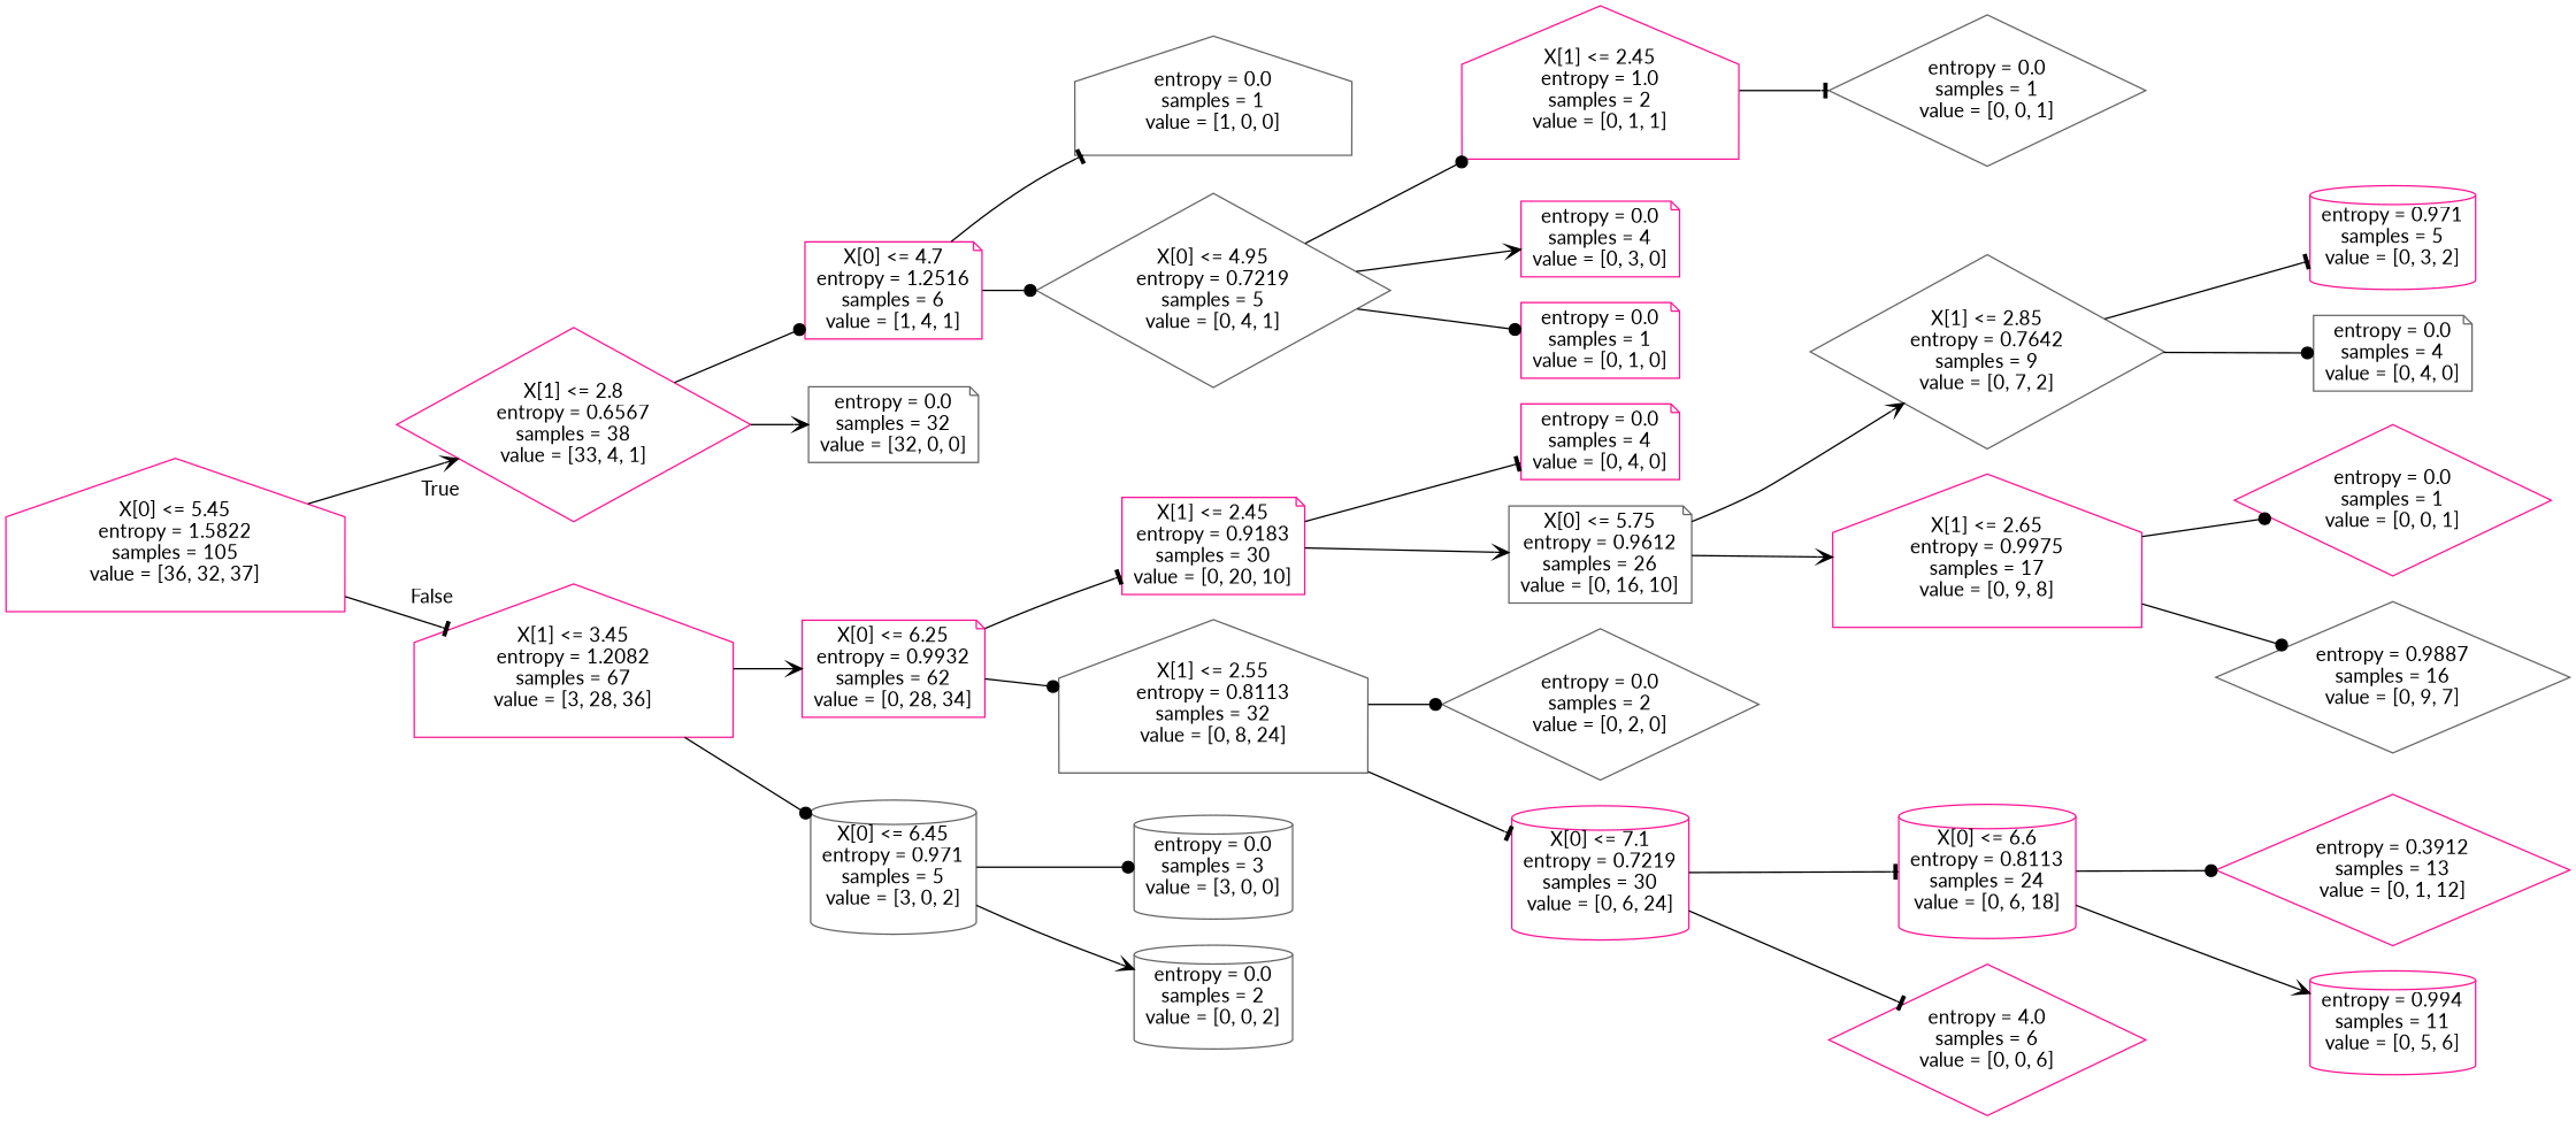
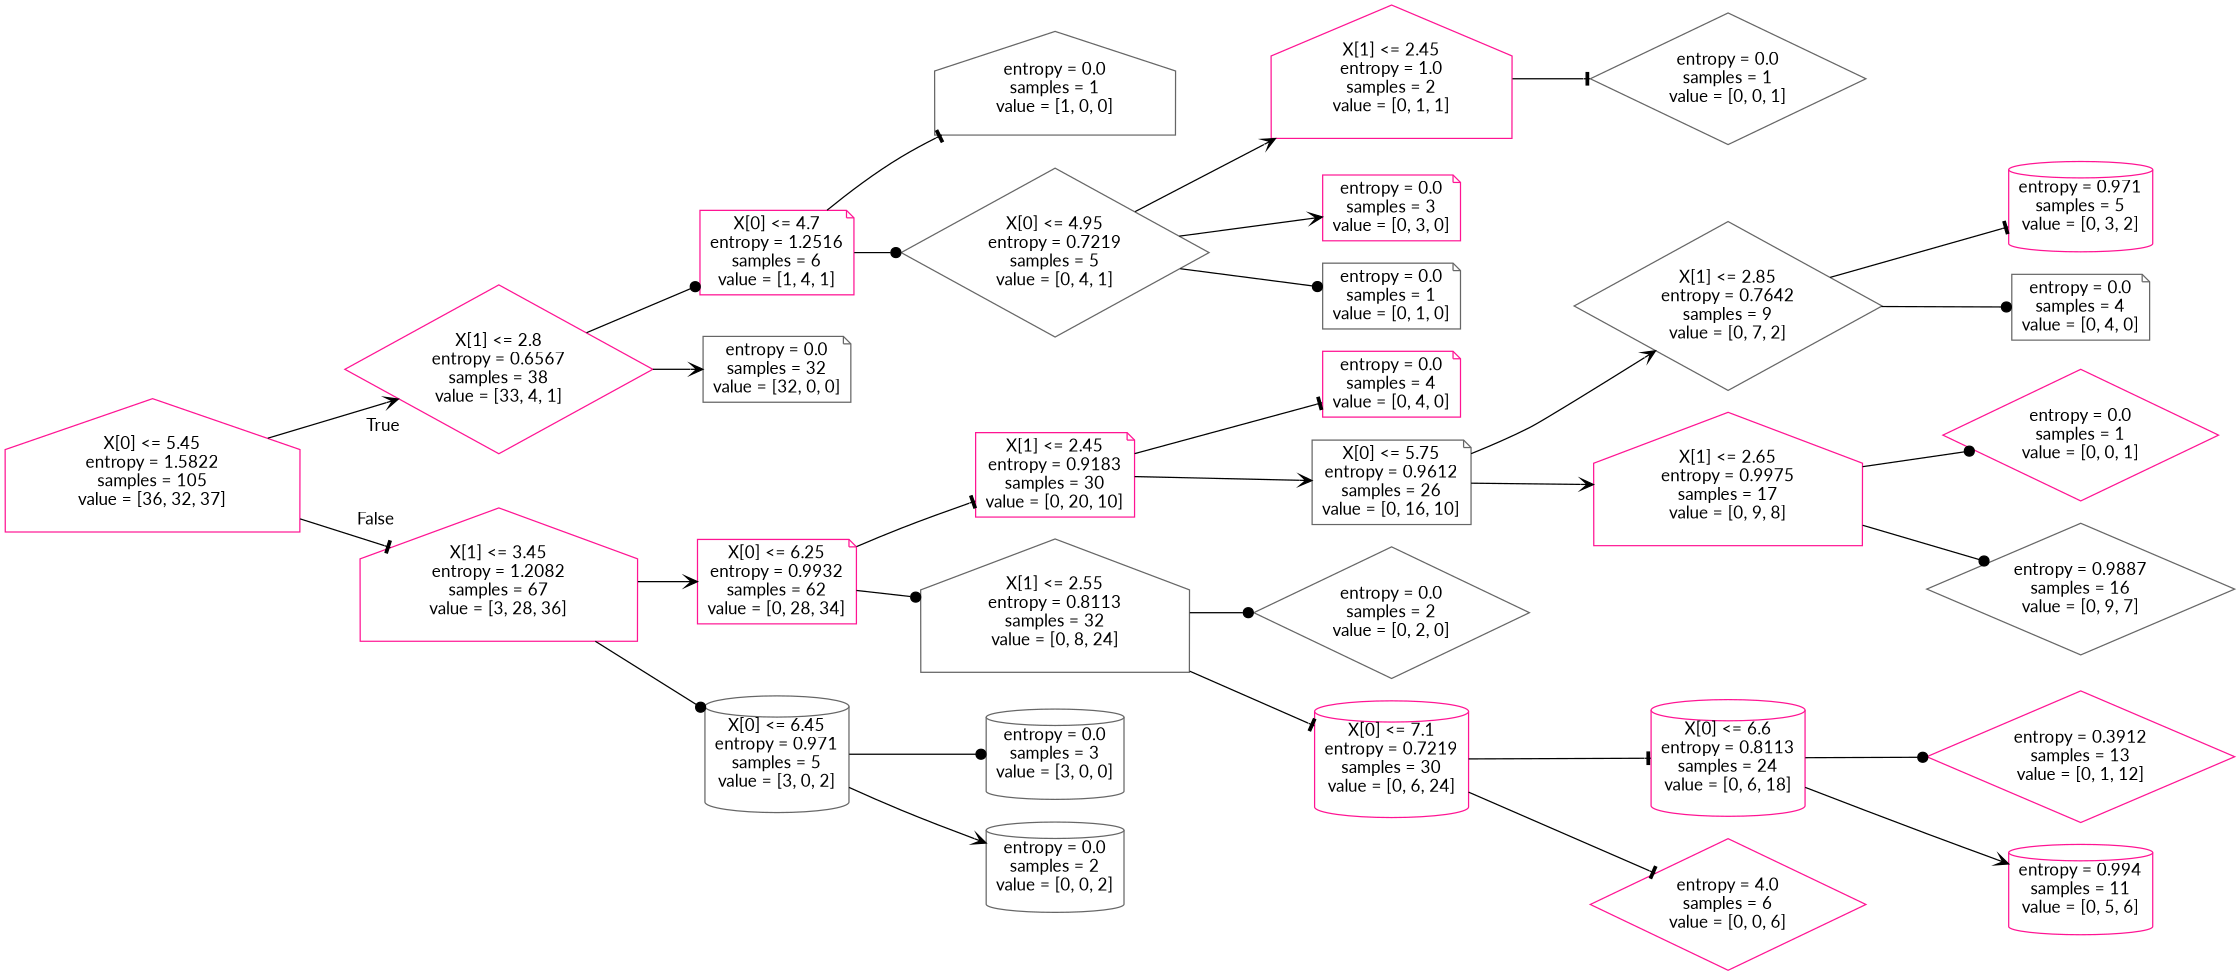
  digraph {
    fontname=Lato
    rankdir=LR
    node [color=deeppink fontname=Lato shape=diamond]
    edge [arrowhead=dot fontname=Lato]
    n1 [label="X[0] <= 5.45\nentropy = 1.5822\nsamples = 105\nvalue = [36, 32, 37]" shape=house]
    n2 [label="X[1] <= 2.8\nentropy = 0.6567\nsamples = 38\nvalue = [33, 4, 1]"]
    n3 [label="X[1] <= 3.45\nentropy = 1.2082\nsamples = 67\nvalue = [3, 28, 36]" shape=house]
    n4 [label="X[0] <= 4.7\nentropy = 1.2516\nsamples = 6\nvalue = [1, 4, 1]" shape=note]
    n5 [color=gray40 label="entropy = 0.0\nsamples = 32\nvalue = [32, 0, 0]" shape=note]
    n6 [label="X[0] <= 6.25\nentropy = 0.9932\nsamples = 62\nvalue = [0, 28, 34]" shape=note]
    n7 [color=gray40 label="X[0] <= 6.45\nentropy = 0.971\nsamples = 5\nvalue = [3, 0, 2]" shape=cylinder]
    n8 [color=gray40 label="entropy = 0.0\nsamples = 1\nvalue = [1, 0, 0]" shape=house]
    n9 [color=gray40 label="X[0] <= 4.95\nentropy = 0.7219\nsamples = 5\nvalue = [0, 4, 1]"]
    n10 [label="X[1] <= 2.45\nentropy = 1.0\nsamples = 2\nvalue = [0, 1, 1]" shape=house]
-   n11 [label="entropy = 0.0\nsamples = 4\nvalue = [0, 3, 0]" shape=note]
-   n12 [label="entropy = 0.0\nsamples = 1\nvalue = [0, 1, 0]" shape=note]
+   n11 [label="entropy = 0.0\nsamples = 3\nvalue = [0, 3, 0]" shape=note]
+   n12 [color=gray40 label="entropy = 0.0\nsamples = 1\nvalue = [0, 1, 0]" shape=note]
    n13 [color=gray40 label="entropy = 0.0\nsamples = 1\nvalue = [0, 0, 1]"]
    n14 [label="X[1] <= 2.45\nentropy = 0.9183\nsamples = 30\nvalue = [0, 20, 10]" shape=note]
    n15 [color=gray40 label="X[1] <= 2.55\nentropy = 0.8113\nsamples = 32\nvalue = [0, 8, 24]" shape=house]
    n16 [color=gray40 label="entropy = 0.0\nsamples = 3\nvalue = [3, 0, 0]" shape=cylinder]
    n17 [color=gray40 label="entropy = 0.0\nsamples = 2\nvalue = [0, 0, 2]" shape=cylinder]
    n18 [label="entropy = 0.0\nsamples = 4\nvalue = [0, 4, 0]" shape=note]
    n19 [color=gray40 label="X[0] <= 5.75\nentropy = 0.9612\nsamples = 26\nvalue = [0, 16, 10]" shape=note]
    n20 [color=gray40 label="entropy = 0.0\nsamples = 2\nvalue = [0, 2, 0]"]
    n21 [label="X[0] <= 7.1\nentropy = 0.7219\nsamples = 30\nvalue = [0, 6, 24]" shape=cylinder]
    n22 [color=gray40 label="X[1] <= 2.85\nentropy = 0.7642\nsamples = 9\nvalue = [0, 7, 2]"]
    n23 [label="X[1] <= 2.65\nentropy = 0.9975\nsamples = 17\nvalue = [0, 9, 8]" shape=house]
    n24 [label="entropy = 0.971\nsamples = 5\nvalue = [0, 3, 2]" shape=cylinder]
    n25 [color=gray40 label="entropy = 0.0\nsamples = 4\nvalue = [0, 4, 0]" shape=note]
    n26 [label="entropy = 0.0\nsamples = 1\nvalue = [0, 0, 1]"]
    n27 [color=gray40 label="entropy = 0.9887\nsamples = 16\nvalue = [0, 9, 7]"]
    n28 [label="X[0] <= 6.6\nentropy = 0.8113\nsamples = 24\nvalue = [0, 6, 18]" shape=cylinder]
    n29 [label="entropy = 4.0\nsamples = 6\nvalue = [0, 0, 6]"]
    n30 [label="entropy = 0.3912\nsamples = 13\nvalue = [0, 1, 12]"]
    n31 [label="entropy = 0.994\nsamples = 11\nvalue = [0, 5, 6]" shape=cylinder]
    n1 -> n2 [arrowhead=vee headlabel=True labelangle=45 labeldistance=2.5]
    n1 -> n3 [arrowhead=tee headlabel=False labelangle=-45 labeldistance=2.5]
    n2 -> n4
    n2 -> n5 [arrowhead=vee]
    n3 -> n6 [arrowhead=vee]
    n3 -> n7
    n4 -> n8 [arrowhead=tee]
    n4 -> n9
    n6 -> n14 [arrowhead=tee]
    n6 -> n15
    n7 -> n16
    n7 -> n17 [arrowhead=vee]
-   n9 -> n10
+   n9 -> n10 [arrowhead=vee]
    n9 -> n11 [arrowhead=vee]
    n9 -> n12
    n10 -> n13 [arrowhead=tee]
    n14 -> n18 [arrowhead=tee]
    n14 -> n19 [arrowhead=vee]
    n15 -> n20
    n15 -> n21 [arrowhead=tee]
    n19 -> n22 [arrowhead=vee]
    n19 -> n23 [arrowhead=vee]
    n21 -> n28 [arrowhead=tee]
    n21 -> n29 [arrowhead=tee]
    n22 -> n24 [arrowhead=tee]
    n22 -> n25
    n23 -> n26
    n23 -> n27
    n28 -> n30
    n28 -> n31 [arrowhead=vee]
  }
